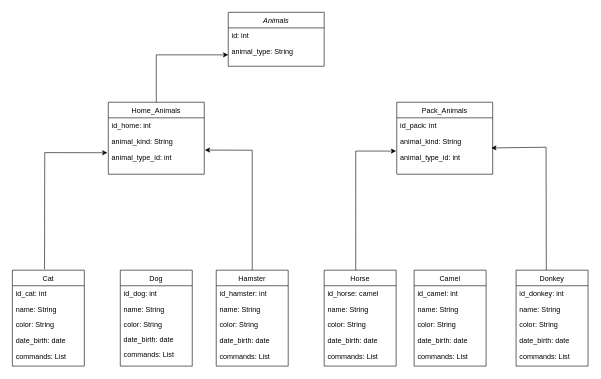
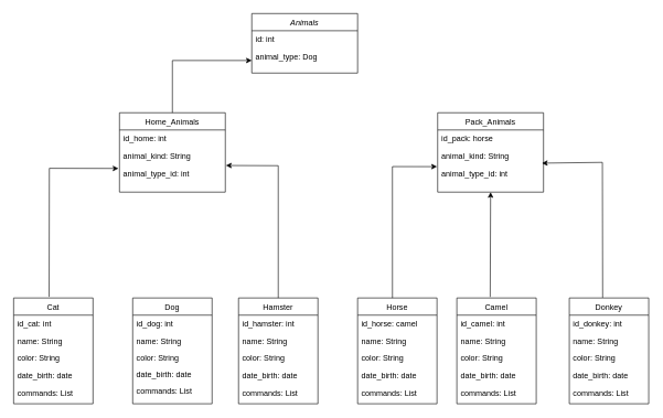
  <mxCell id="0" />
  <mxCell id="1" parent="0" />
  <mxCell id="2" value="Animals" style="swimlane;fontStyle=2;align=center;verticalAlign=top;childLayout=stackLayout;horizontal=1;startSize=26;horizontalStack=0;resizeParent=1;resizeLast=0;collapsible=1;marginBottom=0;rounded=0;shadow=0;strokeWidth=1;" parent="1" vertex="1"><mxGeometry x="380" y="20" width="160" height="90" as="geometry"><mxRectangle x="230" y="140" width="160" height="26" as="alternateBounds" /></mxGeometry></mxCell>
  <mxCell id="3" value="id: int" style="text;align=left;verticalAlign=top;spacingLeft=4;spacingRight=4;overflow=hidden;rotatable=0;points=[[0,0.5],[1,0.5]];portConstraint=eastwest;" parent="2" vertex="1"><mxGeometry y="26" width="160" height="26" as="geometry" /></mxCell>
- <mxCell id="4" value="animal_type: String" style="text;align=left;verticalAlign=top;spacingLeft=4;spacingRight=4;overflow=hidden;rotatable=0;points=[[0,0.5],[1,0.5]];portConstraint=eastwest;" parent="2" vertex="1"><mxGeometry y="52" width="160" height="26" as="geometry" /></mxCell>
+ <mxCell id="4" value="animal_type: Dog" style="text;align=left;verticalAlign=top;spacingLeft=4;spacingRight=4;overflow=hidden;rotatable=0;points=[[0,0.5],[1,0.5]];portConstraint=eastwest;" parent="2" vertex="1"><mxGeometry y="52" width="160" height="26" as="geometry" /></mxCell>
  <mxCell id="5" value="Home_Animals&#10;" style="swimlane;fontStyle=0;align=center;verticalAlign=top;childLayout=stackLayout;horizontal=1;startSize=26;horizontalStack=0;resizeParent=1;resizeLast=0;collapsible=1;marginBottom=0;rounded=0;shadow=0;strokeWidth=1;" parent="1" vertex="1"><mxGeometry x="180" y="170" width="160" height="120" as="geometry"><mxRectangle x="130" y="380" width="160" height="26" as="alternateBounds" /></mxGeometry></mxCell>
  <mxCell id="6" value="id_home: int" style="text;align=left;verticalAlign=top;spacingLeft=4;spacingRight=4;overflow=hidden;rotatable=0;points=[[0,0.5],[1,0.5]];portConstraint=eastwest;" parent="5" vertex="1"><mxGeometry y="26" width="160" height="26" as="geometry" /></mxCell>
  <mxCell id="7" value="animal_kind: String" style="text;align=left;verticalAlign=top;spacingLeft=4;spacingRight=4;overflow=hidden;rotatable=0;points=[[0,0.5],[1,0.5]];portConstraint=eastwest;rounded=0;shadow=0;html=0;" parent="5" vertex="1"><mxGeometry y="52" width="160" height="26" as="geometry" /></mxCell>
  <mxCell id="8" value="animal_type_id: int" style="text;align=left;verticalAlign=top;spacingLeft=4;spacingRight=4;overflow=hidden;rotatable=0;points=[[0,0.5],[1,0.5]];portConstraint=eastwest;rounded=0;shadow=0;html=0;" parent="5" vertex="1"><mxGeometry y="78" width="160" height="26" as="geometry" /></mxCell>
  <mxCell id="9" value="Pack_Animals" style="swimlane;fontStyle=0;align=center;verticalAlign=top;childLayout=stackLayout;horizontal=1;startSize=26;horizontalStack=0;resizeParent=1;resizeLast=0;collapsible=1;marginBottom=0;rounded=0;shadow=0;strokeWidth=1;" parent="1" vertex="1"><mxGeometry x="661" y="170" width="160" height="120" as="geometry"><mxRectangle x="550" y="140" width="160" height="26" as="alternateBounds" /></mxGeometry></mxCell>
- <mxCell id="10" value="id_pack: int" style="text;align=left;verticalAlign=top;spacingLeft=4;spacingRight=4;overflow=hidden;rotatable=0;points=[[0,0.5],[1,0.5]];portConstraint=eastwest;" parent="9" vertex="1"><mxGeometry y="26" width="160" height="26" as="geometry" /></mxCell>
+ <mxCell id="10" value="id_pack: horse" style="text;align=left;verticalAlign=top;spacingLeft=4;spacingRight=4;overflow=hidden;rotatable=0;points=[[0,0.5],[1,0.5]];portConstraint=eastwest;" parent="9" vertex="1"><mxGeometry y="26" width="160" height="26" as="geometry" /></mxCell>
  <mxCell id="11" value="animal_kind: String" style="text;align=left;verticalAlign=top;spacingLeft=4;spacingRight=4;overflow=hidden;rotatable=0;points=[[0,0.5],[1,0.5]];portConstraint=eastwest;rounded=0;shadow=0;html=0;" parent="9" vertex="1"><mxGeometry y="52" width="160" height="26" as="geometry" /></mxCell>
  <mxCell id="12" value="animal_type_id: int" style="text;align=left;verticalAlign=top;spacingLeft=4;spacingRight=4;overflow=hidden;rotatable=0;points=[[0,0.5],[1,0.5]];portConstraint=eastwest;rounded=0;shadow=0;html=0;" vertex="1" parent="9"><mxGeometry y="78" width="160" height="26" as="geometry" /></mxCell>
  <mxCell id="13" value="" style="endArrow=classic;html=1;rounded=0;exitX=0.5;exitY=0;exitDx=0;exitDy=0;" parent="1" source="5" edge="1"><mxGeometry width="50" height="50" relative="1" as="geometry"><mxPoint x="290" y="150" as="sourcePoint" /><mxPoint x="380" y="91" as="targetPoint" /><Array as="points"><mxPoint x="260" y="91" /></Array></mxGeometry></mxCell>
  <mxCell id="14" value="Cat" style="swimlane;fontStyle=0;align=center;verticalAlign=top;childLayout=stackLayout;horizontal=1;startSize=26;horizontalStack=0;resizeParent=1;resizeLast=0;collapsible=1;marginBottom=0;rounded=0;shadow=0;strokeWidth=1;" parent="1" vertex="1"><mxGeometry x="20" y="450" width="120" height="160" as="geometry"><mxRectangle x="130" y="380" width="160" height="26" as="alternateBounds" /></mxGeometry></mxCell>
  <mxCell id="15" value="id_cat: int" style="text;align=left;verticalAlign=top;spacingLeft=4;spacingRight=4;overflow=hidden;rotatable=0;points=[[0,0.5],[1,0.5]];portConstraint=eastwest;" parent="14" vertex="1"><mxGeometry y="26" width="120" height="26" as="geometry" /></mxCell>
  <mxCell id="16" value="name: String" style="text;align=left;verticalAlign=top;spacingLeft=4;spacingRight=4;overflow=hidden;rotatable=0;points=[[0,0.5],[1,0.5]];portConstraint=eastwest;rounded=0;shadow=0;html=0;" parent="14" vertex="1"><mxGeometry y="52" width="120" height="26" as="geometry" /></mxCell>
  <mxCell id="17" value="color: String" style="text;align=left;verticalAlign=top;spacingLeft=4;spacingRight=4;overflow=hidden;rotatable=0;points=[[0,0.5],[1,0.5]];portConstraint=eastwest;rounded=0;shadow=0;html=0;" parent="14" vertex="1"><mxGeometry y="78" width="120" height="26" as="geometry" /></mxCell>
  <mxCell id="18" value="date_birth: date" style="text;align=left;verticalAlign=top;spacingLeft=4;spacingRight=4;overflow=hidden;rotatable=0;points=[[0,0.5],[1,0.5]];portConstraint=eastwest;rounded=0;shadow=0;html=0;" parent="14" vertex="1"><mxGeometry y="104" width="120" height="26" as="geometry" /></mxCell>
  <mxCell id="19" value="commands: List" style="text;align=left;verticalAlign=top;spacingLeft=4;spacingRight=4;overflow=hidden;rotatable=0;points=[[0,0.5],[1,0.5]];portConstraint=eastwest;rounded=0;shadow=0;html=0;" parent="14" vertex="1"><mxGeometry y="130" width="120" height="26" as="geometry" /></mxCell>
  <mxCell id="20" value="Dog" style="swimlane;fontStyle=0;align=center;verticalAlign=top;childLayout=stackLayout;horizontal=1;startSize=26;horizontalStack=0;resizeParent=1;resizeLast=0;collapsible=1;marginBottom=0;rounded=0;shadow=0;strokeWidth=1;" parent="1" vertex="1"><mxGeometry x="200" y="450" width="120" height="160" as="geometry"><mxRectangle x="130" y="380" width="160" height="26" as="alternateBounds" /></mxGeometry></mxCell>
  <mxCell id="21" value="id_dog: int" style="text;align=left;verticalAlign=top;spacingLeft=4;spacingRight=4;overflow=hidden;rotatable=0;points=[[0,0.5],[1,0.5]];portConstraint=eastwest;" parent="20" vertex="1"><mxGeometry y="26" width="120" height="26" as="geometry" /></mxCell>
  <mxCell id="22" value="name: String" style="text;align=left;verticalAlign=top;spacingLeft=4;spacingRight=4;overflow=hidden;rotatable=0;points=[[0,0.5],[1,0.5]];portConstraint=eastwest;rounded=0;shadow=0;html=0;" parent="20" vertex="1"><mxGeometry y="52" width="120" height="26" as="geometry" /></mxCell>
  <mxCell id="23" value="color: String" style="text;align=left;verticalAlign=top;spacingLeft=4;spacingRight=4;overflow=hidden;rotatable=0;points=[[0,0.5],[1,0.5]];portConstraint=eastwest;rounded=0;shadow=0;html=0;" parent="20" vertex="1"><mxGeometry y="78" width="120" height="24" as="geometry" /></mxCell>
  <mxCell id="24" value="date_birth: date" style="text;align=left;verticalAlign=top;spacingLeft=4;spacingRight=4;overflow=hidden;rotatable=0;points=[[0,0.5],[1,0.5]];portConstraint=eastwest;rounded=0;shadow=0;html=0;" parent="20" vertex="1"><mxGeometry y="102" width="120" height="26" as="geometry" /></mxCell>
  <mxCell id="25" value="commands: List" style="text;align=left;verticalAlign=top;spacingLeft=4;spacingRight=4;overflow=hidden;rotatable=0;points=[[0,0.5],[1,0.5]];portConstraint=eastwest;rounded=0;shadow=0;html=0;" parent="20" vertex="1"><mxGeometry y="128" width="120" height="26" as="geometry" /></mxCell>
  <mxCell id="26" value="Hamster" style="swimlane;fontStyle=0;align=center;verticalAlign=top;childLayout=stackLayout;horizontal=1;startSize=26;horizontalStack=0;resizeParent=1;resizeLast=0;collapsible=1;marginBottom=0;rounded=0;shadow=0;strokeWidth=1;" parent="1" vertex="1"><mxGeometry x="360" y="450" width="120" height="160" as="geometry"><mxRectangle x="130" y="380" width="160" height="26" as="alternateBounds" /></mxGeometry></mxCell>
  <mxCell id="27" value="id_hamster: int" style="text;align=left;verticalAlign=top;spacingLeft=4;spacingRight=4;overflow=hidden;rotatable=0;points=[[0,0.5],[1,0.5]];portConstraint=eastwest;" parent="26" vertex="1"><mxGeometry y="26" width="120" height="26" as="geometry" /></mxCell>
  <mxCell id="28" value="name: String" style="text;align=left;verticalAlign=top;spacingLeft=4;spacingRight=4;overflow=hidden;rotatable=0;points=[[0,0.5],[1,0.5]];portConstraint=eastwest;rounded=0;shadow=0;html=0;" parent="26" vertex="1"><mxGeometry y="52" width="120" height="26" as="geometry" /></mxCell>
  <mxCell id="29" value="color: String" style="text;align=left;verticalAlign=top;spacingLeft=4;spacingRight=4;overflow=hidden;rotatable=0;points=[[0,0.5],[1,0.5]];portConstraint=eastwest;rounded=0;shadow=0;html=0;" parent="26" vertex="1"><mxGeometry y="78" width="120" height="26" as="geometry" /></mxCell>
  <mxCell id="30" value="date_birth: date" style="text;align=left;verticalAlign=top;spacingLeft=4;spacingRight=4;overflow=hidden;rotatable=0;points=[[0,0.5],[1,0.5]];portConstraint=eastwest;rounded=0;shadow=0;html=0;" parent="26" vertex="1"><mxGeometry y="104" width="120" height="26" as="geometry" /></mxCell>
  <mxCell id="31" value="commands: List" style="text;align=left;verticalAlign=top;spacingLeft=4;spacingRight=4;overflow=hidden;rotatable=0;points=[[0,0.5],[1,0.5]];portConstraint=eastwest;rounded=0;shadow=0;html=0;" parent="26" vertex="1"><mxGeometry y="130" width="120" height="26" as="geometry" /></mxCell>
  <mxCell id="32" value="Horse" style="swimlane;fontStyle=0;align=center;verticalAlign=top;childLayout=stackLayout;horizontal=1;startSize=26;horizontalStack=0;resizeParent=1;resizeLast=0;collapsible=1;marginBottom=0;rounded=0;shadow=0;strokeWidth=1;" parent="1" vertex="1"><mxGeometry x="540" y="450" width="120" height="160" as="geometry"><mxRectangle x="130" y="380" width="160" height="26" as="alternateBounds" /></mxGeometry></mxCell>
  <mxCell id="33" value="id_horse: camel" style="text;align=left;verticalAlign=top;spacingLeft=4;spacingRight=4;overflow=hidden;rotatable=0;points=[[0,0.5],[1,0.5]];portConstraint=eastwest;" parent="32" vertex="1"><mxGeometry y="26" width="120" height="26" as="geometry" /></mxCell>
  <mxCell id="34" value="name: String" style="text;align=left;verticalAlign=top;spacingLeft=4;spacingRight=4;overflow=hidden;rotatable=0;points=[[0,0.5],[1,0.5]];portConstraint=eastwest;rounded=0;shadow=0;html=0;" parent="32" vertex="1"><mxGeometry y="52" width="120" height="26" as="geometry" /></mxCell>
  <mxCell id="35" value="color: String" style="text;align=left;verticalAlign=top;spacingLeft=4;spacingRight=4;overflow=hidden;rotatable=0;points=[[0,0.5],[1,0.5]];portConstraint=eastwest;rounded=0;shadow=0;html=0;" parent="32" vertex="1"><mxGeometry y="78" width="120" height="26" as="geometry" /></mxCell>
  <mxCell id="36" value="date_birth: date" style="text;align=left;verticalAlign=top;spacingLeft=4;spacingRight=4;overflow=hidden;rotatable=0;points=[[0,0.5],[1,0.5]];portConstraint=eastwest;rounded=0;shadow=0;html=0;" parent="32" vertex="1"><mxGeometry y="104" width="120" height="26" as="geometry" /></mxCell>
  <mxCell id="37" value="commands: List" style="text;align=left;verticalAlign=top;spacingLeft=4;spacingRight=4;overflow=hidden;rotatable=0;points=[[0,0.5],[1,0.5]];portConstraint=eastwest;rounded=0;shadow=0;html=0;" parent="32" vertex="1"><mxGeometry y="130" width="120" height="26" as="geometry" /></mxCell>
  <mxCell id="38" value="Camel" style="swimlane;fontStyle=0;align=center;verticalAlign=top;childLayout=stackLayout;horizontal=1;startSize=26;horizontalStack=0;resizeParent=1;resizeLast=0;collapsible=1;marginBottom=0;rounded=0;shadow=0;strokeWidth=1;" parent="1" vertex="1"><mxGeometry x="690" y="450" width="120" height="160" as="geometry"><mxRectangle x="130" y="380" width="160" height="26" as="alternateBounds" /></mxGeometry></mxCell>
  <mxCell id="39" value="id_camel: int" style="text;align=left;verticalAlign=top;spacingLeft=4;spacingRight=4;overflow=hidden;rotatable=0;points=[[0,0.5],[1,0.5]];portConstraint=eastwest;" parent="38" vertex="1"><mxGeometry y="26" width="120" height="26" as="geometry" /></mxCell>
  <mxCell id="40" value="name: String" style="text;align=left;verticalAlign=top;spacingLeft=4;spacingRight=4;overflow=hidden;rotatable=0;points=[[0,0.5],[1,0.5]];portConstraint=eastwest;rounded=0;shadow=0;html=0;" parent="38" vertex="1"><mxGeometry y="52" width="120" height="26" as="geometry" /></mxCell>
  <mxCell id="41" value="color: String" style="text;align=left;verticalAlign=top;spacingLeft=4;spacingRight=4;overflow=hidden;rotatable=0;points=[[0,0.5],[1,0.5]];portConstraint=eastwest;rounded=0;shadow=0;html=0;" parent="38" vertex="1"><mxGeometry y="78" width="120" height="26" as="geometry" /></mxCell>
  <mxCell id="42" value="date_birth: date" style="text;align=left;verticalAlign=top;spacingLeft=4;spacingRight=4;overflow=hidden;rotatable=0;points=[[0,0.5],[1,0.5]];portConstraint=eastwest;rounded=0;shadow=0;html=0;" parent="38" vertex="1"><mxGeometry y="104" width="120" height="26" as="geometry" /></mxCell>
  <mxCell id="43" value="commands: List" style="text;align=left;verticalAlign=top;spacingLeft=4;spacingRight=4;overflow=hidden;rotatable=0;points=[[0,0.5],[1,0.5]];portConstraint=eastwest;rounded=0;shadow=0;html=0;" parent="38" vertex="1"><mxGeometry y="130" width="120" height="26" as="geometry" /></mxCell>
  <mxCell id="44" value="Donkey" style="swimlane;fontStyle=0;align=center;verticalAlign=top;childLayout=stackLayout;horizontal=1;startSize=26;horizontalStack=0;resizeParent=1;resizeLast=0;collapsible=1;marginBottom=0;rounded=0;shadow=0;strokeWidth=1;" parent="1" vertex="1"><mxGeometry x="860" y="450" width="120" height="160" as="geometry"><mxRectangle x="130" y="380" width="160" height="26" as="alternateBounds" /></mxGeometry></mxCell>
  <mxCell id="45" value="id_donkey: int" style="text;align=left;verticalAlign=top;spacingLeft=4;spacingRight=4;overflow=hidden;rotatable=0;points=[[0,0.5],[1,0.5]];portConstraint=eastwest;" parent="44" vertex="1"><mxGeometry y="26" width="120" height="26" as="geometry" /></mxCell>
  <mxCell id="46" value="name: String" style="text;align=left;verticalAlign=top;spacingLeft=4;spacingRight=4;overflow=hidden;rotatable=0;points=[[0,0.5],[1,0.5]];portConstraint=eastwest;rounded=0;shadow=0;html=0;" parent="44" vertex="1"><mxGeometry y="52" width="120" height="26" as="geometry" /></mxCell>
  <mxCell id="47" value="color: String" style="text;align=left;verticalAlign=top;spacingLeft=4;spacingRight=4;overflow=hidden;rotatable=0;points=[[0,0.5],[1,0.5]];portConstraint=eastwest;rounded=0;shadow=0;html=0;" parent="44" vertex="1"><mxGeometry y="78" width="120" height="26" as="geometry" /></mxCell>
  <mxCell id="48" value="date_birth: date" style="text;align=left;verticalAlign=top;spacingLeft=4;spacingRight=4;overflow=hidden;rotatable=0;points=[[0,0.5],[1,0.5]];portConstraint=eastwest;rounded=0;shadow=0;html=0;" parent="44" vertex="1"><mxGeometry y="104" width="120" height="26" as="geometry" /></mxCell>
  <mxCell id="49" value="commands: List" style="text;align=left;verticalAlign=top;spacingLeft=4;spacingRight=4;overflow=hidden;rotatable=0;points=[[0,0.5],[1,0.5]];portConstraint=eastwest;rounded=0;shadow=0;html=0;" parent="44" vertex="1"><mxGeometry y="130" width="120" height="26" as="geometry" /></mxCell>
  <mxCell id="50" value="" style="endArrow=classic;html=1;rounded=0;entryX=-0.016;entryY=0.201;entryDx=0;entryDy=0;entryPerimeter=0;exitX=0.439;exitY=-0.017;exitDx=0;exitDy=0;exitPerimeter=0;" parent="1" edge="1"><mxGeometry width="50" height="50" relative="1" as="geometry"><mxPoint x="73.68" y="448.28" as="sourcePoint" /><mxPoint x="178.44" y="254.226" as="targetPoint" /><Array as="points"><mxPoint x="74" y="254" /></Array></mxGeometry></mxCell>
  <mxCell id="51" value="" style="endArrow=classic;html=1;rounded=0;entryX=1.006;entryY=0.066;entryDx=0;entryDy=0;exitX=0.5;exitY=0;exitDx=0;exitDy=0;entryPerimeter=0;" parent="1" source="26" edge="1"><mxGeometry width="50" height="50" relative="1" as="geometry"><mxPoint x="394" y="370" as="sourcePoint" /><mxPoint x="340.96" y="249.716" as="targetPoint" /><Array as="points"><mxPoint x="420" y="250" /></Array></mxGeometry></mxCell>
  <mxCell id="52" style="edgeStyle=orthogonalEdgeStyle;rounded=0;orthogonalLoop=1;jettySize=auto;html=1;exitX=0.439;exitY=-0.009;exitDx=0;exitDy=0;entryX=-0.006;entryY=0.077;entryDx=0;entryDy=0;entryPerimeter=0;exitPerimeter=0;" parent="1" edge="1"><mxGeometry relative="1" as="geometry"><mxPoint x="592.64" y="450" as="sourcePoint" /><mxPoint x="660" y="251.442" as="targetPoint" /><Array as="points"><mxPoint x="592.96" y="251.44" /></Array></mxGeometry></mxCell>
  <mxCell id="53" value="" style="endArrow=classic;html=1;rounded=0;entryX=0.985;entryY=0.93;entryDx=0;entryDy=0;entryPerimeter=0;exitX=0.42;exitY=-0.002;exitDx=0;exitDy=0;exitPerimeter=0;" parent="1" source="44" target="11" edge="1"><mxGeometry width="50" height="50" relative="1" as="geometry"><mxPoint x="910" y="370" as="sourcePoint" /><mxPoint x="825.64" y="245.01" as="targetPoint" /><Array as="points"><mxPoint x="910" y="245" /></Array></mxGeometry></mxCell>
+ <mxCell id="54" value="" style="endArrow=classic;html=1;rounded=0;exitX=0.42;exitY=-0.009;exitDx=0;exitDy=0;exitPerimeter=0;entryX=0.5;entryY=1;entryDx=0;entryDy=0;" parent="1" source="38" edge="1" target="9"><mxGeometry width="50" height="50" relative="1" as="geometry"><mxPoint x="620" y="400" as="sourcePoint" /><mxPoint x="750" y="360" as="targetPoint" /></mxGeometry></mxCell>
